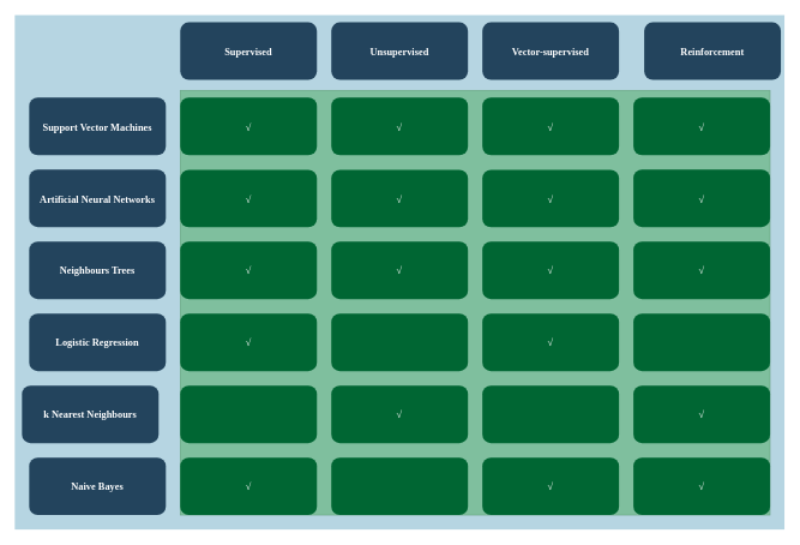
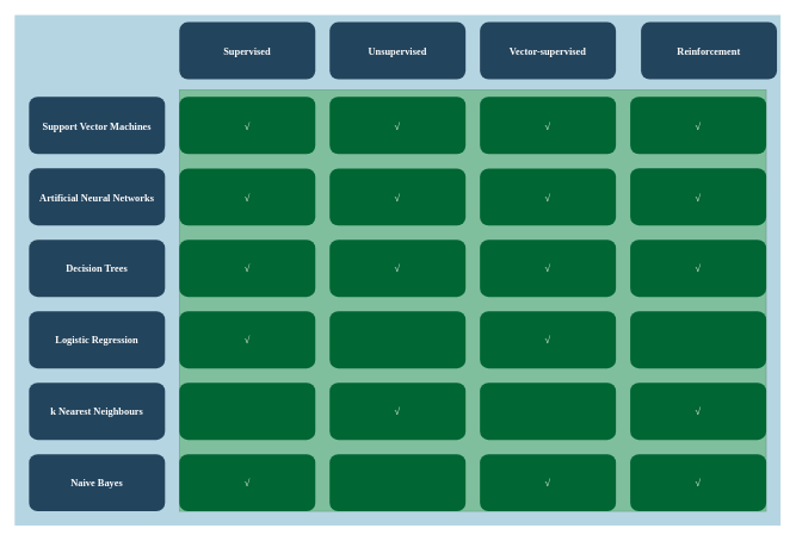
  <mxCell id="0" />
  <mxCell id="1" parent="0" />
  <mxCell id="2" value="" style="fillColor=#10739E;strokeColor=none;opacity=30;" parent="1" vertex="1"><mxGeometry x="20" y="20.5" width="1070" height="714.5" as="geometry" /></mxCell>
  <mxCell id="3" value="Reinforcement" style="rounded=1;fillColor=#23445D;gradientColor=none;strokeColor=none;fontColor=#FFFFFF;fontStyle=1;fontFamily=Tahoma;fontSize=14" parent="1" vertex="1"><mxGeometry x="895" y="30.5" width="190" height="80" as="geometry" /></mxCell>
  <mxCell id="4" value="Vector-supervised" style="rounded=1;fillColor=#23445D;gradientColor=none;strokeColor=none;fontColor=#FFFFFF;fontStyle=1;fontFamily=Tahoma;fontSize=14" parent="1" vertex="1"><mxGeometry x="670" y="30.5" width="190" height="80" as="geometry" /></mxCell>
  <mxCell id="5" value="Unsupervised" style="rounded=1;fillColor=#23445D;gradientColor=none;strokeColor=none;fontColor=#FFFFFF;fontStyle=1;fontFamily=Tahoma;fontSize=14" parent="1" vertex="1"><mxGeometry x="460" y="30.5" width="190" height="80" as="geometry" /></mxCell>
  <mxCell id="6" value="Supervised" style="rounded=1;fillColor=#23445D;gradientColor=none;strokeColor=none;fontColor=#FFFFFF;fontStyle=1;fontFamily=Tahoma;fontSize=14" parent="1" vertex="1"><mxGeometry x="250" y="30.5" width="190" height="80" as="geometry" /></mxCell>
  <mxCell id="7" value="Support Vector Machines" style="rounded=1;fillColor=#23445D;gradientColor=none;strokeColor=none;fontColor=#FFFFFF;fontStyle=1;fontFamily=Tahoma;fontSize=14" vertex="1" parent="1"><mxGeometry x="40" y="135" width="190" height="80" as="geometry" /></mxCell>
  <mxCell id="8" value="Artificial Neural Networks" style="rounded=1;fillColor=#23445D;gradientColor=none;strokeColor=none;fontColor=#FFFFFF;fontStyle=1;fontFamily=Tahoma;fontSize=14" vertex="1" parent="1"><mxGeometry x="40" y="235" width="190" height="80" as="geometry" /></mxCell>
- <mxCell id="9" value="Neighbours Trees" style="rounded=1;fillColor=#23445D;gradientColor=none;strokeColor=none;fontColor=#FFFFFF;fontStyle=1;fontFamily=Tahoma;fontSize=14" vertex="1" parent="1"><mxGeometry x="40" y="335" width="190" height="80" as="geometry" /></mxCell>
+ <mxCell id="9" value="Decision Trees" style="rounded=1;fillColor=#23445D;gradientColor=none;strokeColor=none;fontColor=#FFFFFF;fontStyle=1;fontFamily=Tahoma;fontSize=14" vertex="1" parent="1"><mxGeometry x="40" y="335" width="190" height="80" as="geometry" /></mxCell>
  <mxCell id="10" value="Logistic Regression" style="rounded=1;fillColor=#23445D;gradientColor=none;strokeColor=none;fontColor=#FFFFFF;fontStyle=1;fontFamily=Tahoma;fontSize=14" vertex="1" parent="1"><mxGeometry x="40" y="435" width="190" height="80" as="geometry" /></mxCell>
- <mxCell id="11" value="k Nearest Neighbours" style="rounded=1;fillColor=#23445D;gradientColor=none;strokeColor=none;fontColor=#FFFFFF;fontStyle=1;fontFamily=Tahoma;fontSize=14" vertex="1" parent="1"><mxGeometry x="30" y="535" width="190" height="80" as="geometry" /></mxCell>
+ <mxCell id="11" value="k Nearest Neighbours" style="rounded=1;fillColor=#23445D;gradientColor=none;strokeColor=none;fontColor=#FFFFFF;fontStyle=1;fontFamily=Tahoma;fontSize=14" vertex="1" parent="1"><mxGeometry x="40" y="535" width="190" height="80" as="geometry" /></mxCell>
  <mxCell id="12" value="Naive Bayes" style="rounded=1;fillColor=#23445D;gradientColor=none;strokeColor=none;fontColor=#FFFFFF;fontStyle=1;fontFamily=Tahoma;fontSize=14" vertex="1" parent="1"><mxGeometry x="40" y="635" width="190" height="80" as="geometry" /></mxCell>
  <mxCell id="13" value="" style="fillColor=#008a00;strokeColor=#005700;opacity=30;fontColor=#ffffff;" vertex="1" parent="1"><mxGeometry x="250" y="125" width="820" height="590" as="geometry" /></mxCell>
  <mxCell id="14" value="√" style="rounded=1;fillColor=#006633;gradientColor=none;strokeColor=none;fontColor=#FFFFFF;fontStyle=1;fontFamily=Tahoma;fontSize=14" vertex="1" parent="1"><mxGeometry x="250" y="135" width="190" height="80" as="geometry" /></mxCell>
  <mxCell id="15" value="√" style="rounded=1;fillColor=#006633;gradientColor=none;strokeColor=none;fontColor=#FFFFFF;fontStyle=1;fontFamily=Tahoma;fontSize=14" vertex="1" parent="1"><mxGeometry x="460" y="135" width="190" height="80" as="geometry" /></mxCell>
  <mxCell id="16" value="√" style="rounded=1;fillColor=#006633;gradientColor=none;strokeColor=none;fontColor=#FFFFFF;fontStyle=1;fontFamily=Tahoma;fontSize=14" vertex="1" parent="1"><mxGeometry x="670" y="135" width="190" height="80" as="geometry" /></mxCell>
  <mxCell id="17" value="√" style="rounded=1;fillColor=#006633;gradientColor=none;strokeColor=none;fontColor=#FFFFFF;fontStyle=1;fontFamily=Tahoma;fontSize=14" vertex="1" parent="1"><mxGeometry x="880" y="135" width="190" height="80" as="geometry" /></mxCell>
  <mxCell id="18" value="√" style="rounded=1;fillColor=#006633;gradientColor=none;strokeColor=none;fontColor=#FFFFFF;fontStyle=1;fontFamily=Tahoma;fontSize=14" vertex="1" parent="1"><mxGeometry x="250" y="235.25" width="190" height="80" as="geometry" /></mxCell>
  <mxCell id="19" value="√" style="rounded=1;fillColor=#006633;gradientColor=none;strokeColor=none;fontColor=#FFFFFF;fontStyle=1;fontFamily=Tahoma;fontSize=14" vertex="1" parent="1"><mxGeometry x="460" y="235.25" width="190" height="80" as="geometry" /></mxCell>
  <mxCell id="20" value="√" style="rounded=1;fillColor=#006633;gradientColor=none;strokeColor=none;fontColor=#FFFFFF;fontStyle=1;fontFamily=Tahoma;fontSize=14" vertex="1" parent="1"><mxGeometry x="670" y="235.25" width="190" height="80" as="geometry" /></mxCell>
  <mxCell id="21" value="√" style="rounded=1;fillColor=#006633;gradientColor=none;strokeColor=none;fontColor=#FFFFFF;fontStyle=1;fontFamily=Tahoma;fontSize=14" vertex="1" parent="1"><mxGeometry x="880" y="235" width="190" height="80" as="geometry" /></mxCell>
  <mxCell id="22" value="√" style="rounded=1;fillColor=#006633;gradientColor=none;strokeColor=none;fontColor=#FFFFFF;fontStyle=1;fontFamily=Tahoma;fontSize=14" vertex="1" parent="1"><mxGeometry x="250" y="335" width="190" height="80" as="geometry" /></mxCell>
  <mxCell id="23" value="√" style="rounded=1;fillColor=#006633;gradientColor=none;strokeColor=none;fontColor=#FFFFFF;fontStyle=1;fontFamily=Tahoma;fontSize=14" vertex="1" parent="1"><mxGeometry x="460" y="335" width="190" height="80" as="geometry" /></mxCell>
  <mxCell id="24" value="√" style="rounded=1;fillColor=#006633;gradientColor=none;strokeColor=none;fontColor=#FFFFFF;fontStyle=1;fontFamily=Tahoma;fontSize=14" vertex="1" parent="1"><mxGeometry x="670" y="335" width="190" height="80" as="geometry" /></mxCell>
  <mxCell id="25" value="√" style="rounded=1;fillColor=#006633;gradientColor=none;strokeColor=none;fontColor=#FFFFFF;fontStyle=1;fontFamily=Tahoma;fontSize=14" vertex="1" parent="1"><mxGeometry x="880" y="335" width="190" height="80" as="geometry" /></mxCell>
  <mxCell id="26" value="√" style="rounded=1;fillColor=#006633;gradientColor=none;strokeColor=none;fontColor=#FFFFFF;fontStyle=1;fontFamily=Tahoma;fontSize=14" vertex="1" parent="1"><mxGeometry x="250" y="435" width="190" height="80" as="geometry" /></mxCell>
  <mxCell id="27" value="" style="rounded=1;fillColor=#006633;gradientColor=none;strokeColor=none;fontColor=#FFFFFF;fontStyle=1;fontFamily=Tahoma;fontSize=14" vertex="1" parent="1"><mxGeometry x="460" y="435" width="190" height="80" as="geometry" /></mxCell>
  <mxCell id="28" value="√" style="rounded=1;fillColor=#006633;gradientColor=none;strokeColor=none;fontColor=#FFFFFF;fontStyle=1;fontFamily=Tahoma;fontSize=14" vertex="1" parent="1"><mxGeometry x="670" y="435" width="190" height="80" as="geometry" /></mxCell>
  <mxCell id="29" value="" style="rounded=1;fillColor=#006633;gradientColor=none;strokeColor=none;fontColor=#FFFFFF;fontStyle=1;fontFamily=Tahoma;fontSize=14" vertex="1" parent="1"><mxGeometry x="880" y="435" width="190" height="80" as="geometry" /></mxCell>
  <mxCell id="30" value="" style="rounded=1;fillColor=#006633;gradientColor=none;strokeColor=none;fontColor=#FFFFFF;fontStyle=1;fontFamily=Tahoma;fontSize=14" vertex="1" parent="1"><mxGeometry x="250" y="535" width="190" height="80" as="geometry" /></mxCell>
  <mxCell id="31" value="√" style="rounded=1;fillColor=#006633;gradientColor=none;strokeColor=none;fontColor=#FFFFFF;fontStyle=1;fontFamily=Tahoma;fontSize=14" vertex="1" parent="1"><mxGeometry x="460" y="535" width="190" height="80" as="geometry" /></mxCell>
  <mxCell id="32" value="" style="rounded=1;fillColor=#006633;gradientColor=none;strokeColor=none;fontColor=#FFFFFF;fontStyle=1;fontFamily=Tahoma;fontSize=14" vertex="1" parent="1"><mxGeometry x="670" y="535" width="190" height="80" as="geometry" /></mxCell>
  <mxCell id="33" value="√" style="rounded=1;fillColor=#006633;gradientColor=none;strokeColor=none;fontColor=#FFFFFF;fontStyle=1;fontFamily=Tahoma;fontSize=14" vertex="1" parent="1"><mxGeometry x="880" y="535" width="190" height="80" as="geometry" /></mxCell>
  <mxCell id="34" value="√" style="rounded=1;fillColor=#006633;gradientColor=none;strokeColor=none;fontColor=#FFFFFF;fontStyle=1;fontFamily=Tahoma;fontSize=14" vertex="1" parent="1"><mxGeometry x="250" y="635" width="190" height="80" as="geometry" /></mxCell>
  <mxCell id="35" value="" style="rounded=1;fillColor=#006633;gradientColor=none;strokeColor=none;fontColor=#FFFFFF;fontStyle=1;fontFamily=Tahoma;fontSize=14" vertex="1" parent="1"><mxGeometry x="460" y="635" width="190" height="80" as="geometry" /></mxCell>
  <mxCell id="36" value="√" style="rounded=1;fillColor=#006633;gradientColor=none;strokeColor=none;fontColor=#FFFFFF;fontStyle=1;fontFamily=Tahoma;fontSize=14" vertex="1" parent="1"><mxGeometry x="670" y="635" width="190" height="80" as="geometry" /></mxCell>
  <mxCell id="37" value="√" style="rounded=1;fillColor=#006633;gradientColor=none;strokeColor=none;fontColor=#FFFFFF;fontStyle=1;fontFamily=Tahoma;fontSize=14" vertex="1" parent="1"><mxGeometry x="880" y="635" width="190" height="80" as="geometry" /></mxCell>
